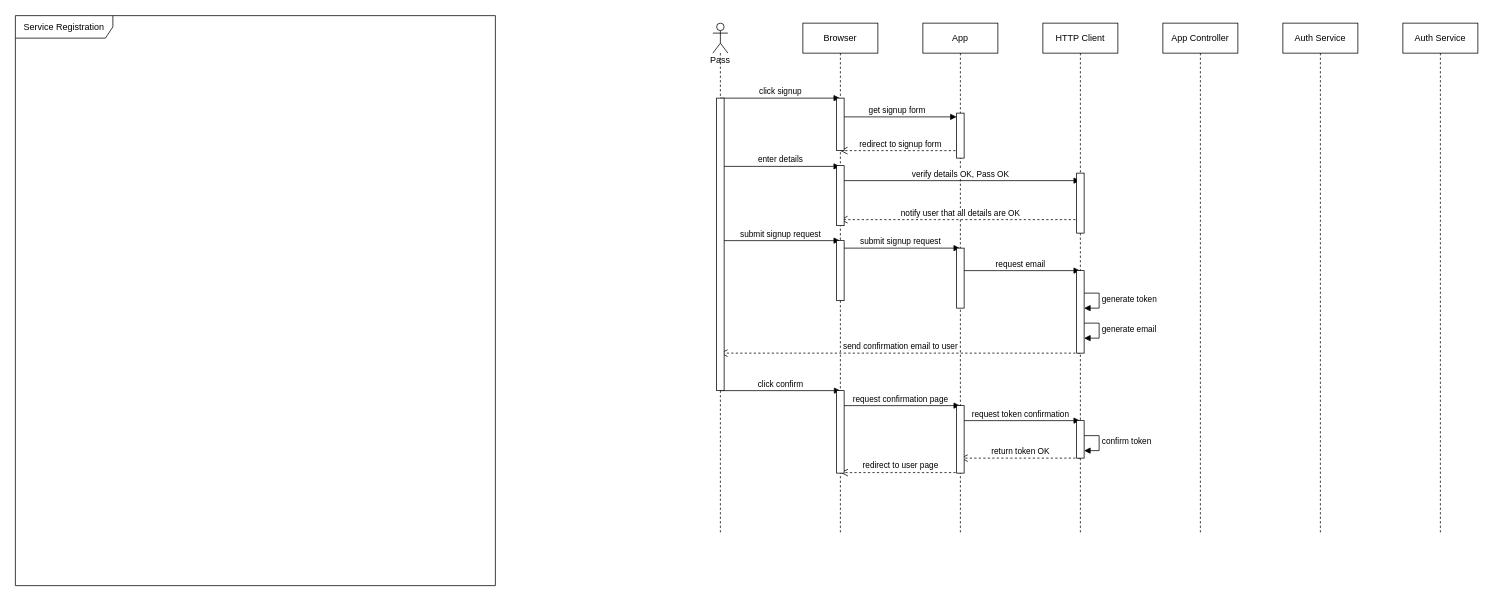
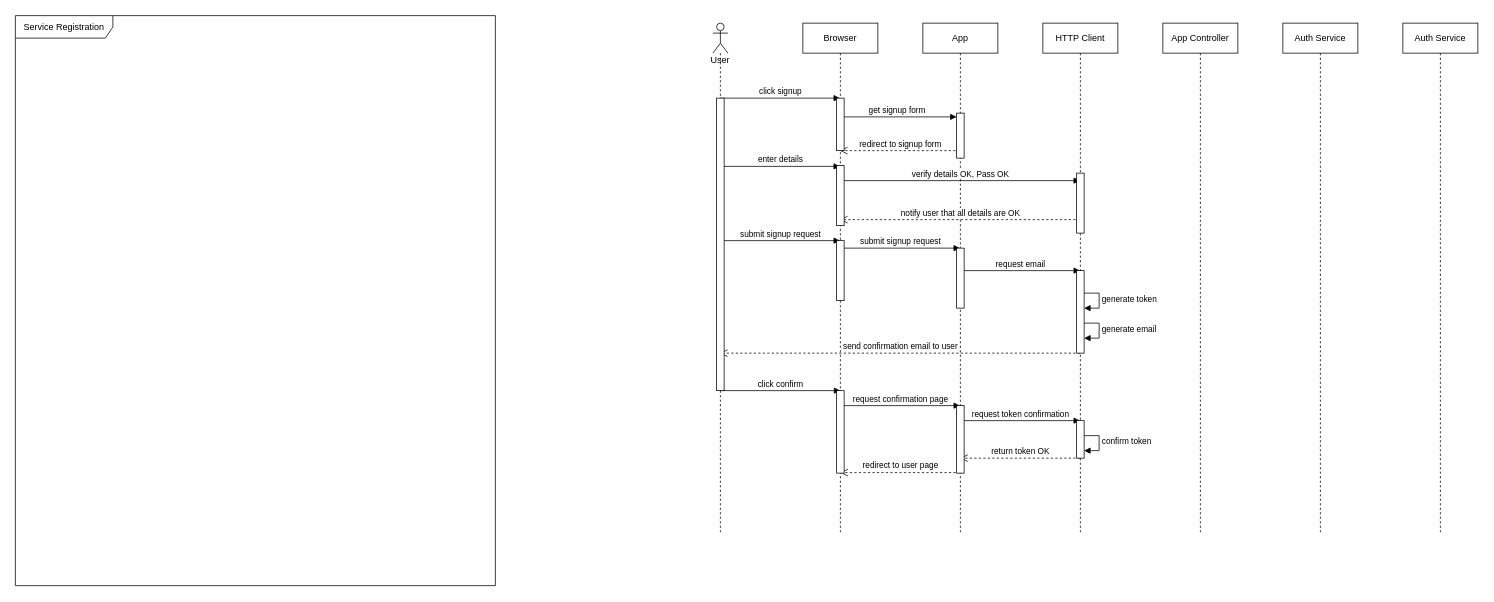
  <mxCell id="0" />
  <mxCell id="1" parent="0" />
- <mxCell id="2" value="Pass" style="shape=umlLifeline;participant=umlActor;perimeter=lifelinePerimeter;whiteSpace=wrap;html=1;container=1;collapsible=0;recursiveResize=0;verticalAlign=top;spacingTop=36;outlineConnect=0;" parent="1" vertex="1"><mxGeometry x="950" y="30" width="20" height="680" as="geometry" /></mxCell>
+ <mxCell id="2" value="User" style="shape=umlLifeline;participant=umlActor;perimeter=lifelinePerimeter;whiteSpace=wrap;html=1;container=1;collapsible=0;recursiveResize=0;verticalAlign=top;spacingTop=36;outlineConnect=0;" parent="1" vertex="1"><mxGeometry x="950" y="30" width="20" height="680" as="geometry" /></mxCell>
  <mxCell id="3" value="Browser" style="shape=umlLifeline;perimeter=lifelinePerimeter;whiteSpace=wrap;html=1;container=1;collapsible=0;recursiveResize=0;outlineConnect=0;" parent="1" vertex="1"><mxGeometry x="1070" y="30" width="100" height="680" as="geometry" /></mxCell>
  <mxCell id="4" value="App" style="shape=umlLifeline;perimeter=lifelinePerimeter;whiteSpace=wrap;html=1;container=1;collapsible=0;recursiveResize=0;outlineConnect=0;" parent="1" vertex="1"><mxGeometry x="1230" y="30" width="100" height="680" as="geometry" /></mxCell>
  <mxCell id="5" value="HTTP Client" style="shape=umlLifeline;perimeter=lifelinePerimeter;whiteSpace=wrap;html=1;container=1;collapsible=0;recursiveResize=0;outlineConnect=0;" parent="1" vertex="1"><mxGeometry x="1390" y="30" width="100" height="680" as="geometry" /></mxCell>
  <mxCell id="6" value="click signup" style="html=1;verticalAlign=bottom;endArrow=block;" parent="1" source="2" edge="1"><mxGeometry width="80" relative="1" as="geometry"><mxPoint x="969.929" y="130" as="sourcePoint" /><mxPoint x="1119.5" y="130" as="targetPoint" /></mxGeometry></mxCell>
  <mxCell id="7" value="get signup form&amp;nbsp;" style="html=1;verticalAlign=bottom;endArrow=block;" parent="1" edge="1"><mxGeometry width="80" relative="1" as="geometry"><mxPoint x="1120.167" y="155" as="sourcePoint" /><mxPoint x="1275" y="155" as="targetPoint" /></mxGeometry></mxCell>
  <mxCell id="8" value="redirect to signup form" style="html=1;verticalAlign=bottom;endArrow=open;dashed=1;endSize=8;" parent="1" target="3" edge="1"><mxGeometry relative="1" as="geometry"><mxPoint x="1279.5" y="200" as="sourcePoint" /><mxPoint x="1120.167" y="200" as="targetPoint" /></mxGeometry></mxCell>
  <mxCell id="9" value="enter details" style="html=1;verticalAlign=bottom;endArrow=block;" parent="1" source="2" edge="1"><mxGeometry width="80" relative="1" as="geometry"><mxPoint x="969.5" y="221" as="sourcePoint" /><mxPoint x="1119.5" y="221" as="targetPoint" /></mxGeometry></mxCell>
  <mxCell id="10" value="verify details OK, Pass OK" style="html=1;verticalAlign=bottom;endArrow=block;" parent="1" edge="1"><mxGeometry width="80" relative="1" as="geometry"><mxPoint x="1119.5" y="240" as="sourcePoint" /><mxPoint x="1439.5" y="240" as="targetPoint" /></mxGeometry></mxCell>
  <mxCell id="11" value="notify user that all details are OK" style="html=1;verticalAlign=bottom;endArrow=open;dashed=1;endSize=8;" parent="1" edge="1"><mxGeometry relative="1" as="geometry"><mxPoint x="1439.5" y="292" as="sourcePoint" /><mxPoint x="1119.5" y="292" as="targetPoint" /></mxGeometry></mxCell>
  <mxCell id="12" value="submit signup request" style="html=1;verticalAlign=bottom;endArrow=block;" parent="1" source="2" edge="1"><mxGeometry width="80" relative="1" as="geometry"><mxPoint x="969.5" y="320" as="sourcePoint" /><mxPoint x="1119.5" y="320" as="targetPoint" /></mxGeometry></mxCell>
  <mxCell id="13" value="submit signup request" style="html=1;verticalAlign=bottom;endArrow=block;" parent="1" source="3" target="4" edge="1"><mxGeometry width="80" relative="1" as="geometry"><mxPoint x="979.5" y="330" as="sourcePoint" /><mxPoint x="1129.5" y="330" as="targetPoint" /><Array as="points"><mxPoint x="1160" y="330" /></Array></mxGeometry></mxCell>
  <mxCell id="14" value="request email" style="html=1;verticalAlign=bottom;endArrow=block;" parent="1" source="4" target="5" edge="1"><mxGeometry width="80" relative="1" as="geometry"><mxPoint x="1300" y="360" as="sourcePoint" /><mxPoint x="1460" y="360" as="targetPoint" /><Array as="points"><mxPoint x="1340.5" y="360" /></Array></mxGeometry></mxCell>
  <mxCell id="15" value="generate email" style="edgeStyle=orthogonalEdgeStyle;html=1;align=left;spacingLeft=2;endArrow=block;rounded=0;entryX=1;entryY=0;" parent="1" edge="1"><mxGeometry relative="1" as="geometry"><mxPoint x="1440" y="430" as="sourcePoint" /><Array as="points"><mxPoint x="1465" y="430" /></Array><mxPoint x="1445" y="450" as="targetPoint" /></mxGeometry></mxCell>
  <mxCell id="16" value="generate token" style="edgeStyle=orthogonalEdgeStyle;html=1;align=left;spacingLeft=2;endArrow=block;rounded=0;entryX=1;entryY=0;" parent="1" edge="1"><mxGeometry relative="1" as="geometry"><mxPoint x="1440" y="390" as="sourcePoint" /><Array as="points"><mxPoint x="1465" y="390" /></Array><mxPoint x="1445" y="410" as="targetPoint" /></mxGeometry></mxCell>
  <mxCell id="17" value="send confirmation email to user" style="html=1;verticalAlign=bottom;endArrow=open;dashed=1;endSize=8;" parent="1" target="2" edge="1"><mxGeometry relative="1" as="geometry"><mxPoint x="1439.5" y="470" as="sourcePoint" /><mxPoint x="969.667" y="470" as="targetPoint" /></mxGeometry></mxCell>
  <mxCell id="18" value="click confirm" style="html=1;verticalAlign=bottom;endArrow=block;" parent="1" source="2" edge="1"><mxGeometry width="80" relative="1" as="geometry"><mxPoint x="970" y="520" as="sourcePoint" /><mxPoint x="1120" y="520" as="targetPoint" /></mxGeometry></mxCell>
  <mxCell id="19" value="request confirmation page" style="html=1;verticalAlign=bottom;endArrow=block;" parent="1" target="4" edge="1"><mxGeometry width="80" relative="1" as="geometry"><mxPoint x="1120" y="540" as="sourcePoint" /><mxPoint x="1270" y="540" as="targetPoint" /></mxGeometry></mxCell>
  <mxCell id="20" value="request token confirmation" style="html=1;verticalAlign=bottom;endArrow=block;" parent="1" edge="1"><mxGeometry width="80" relative="1" as="geometry"><mxPoint x="1280" y="560" as="sourcePoint" /><mxPoint x="1439.5" y="560" as="targetPoint" /></mxGeometry></mxCell>
  <mxCell id="21" value="confirm token" style="edgeStyle=orthogonalEdgeStyle;html=1;align=left;spacingLeft=2;endArrow=block;rounded=0;entryX=1;entryY=0;" parent="1" edge="1"><mxGeometry relative="1" as="geometry"><mxPoint x="1440" y="580.03" as="sourcePoint" /><Array as="points"><mxPoint x="1465" y="580.03" /></Array><mxPoint x="1445" y="600.03" as="targetPoint" /></mxGeometry></mxCell>
  <mxCell id="22" value="return token OK" style="html=1;verticalAlign=bottom;endArrow=open;dashed=1;endSize=8;" parent="1" edge="1"><mxGeometry relative="1" as="geometry"><mxPoint x="1439.5" y="610" as="sourcePoint" /><mxPoint x="1279.81" y="610" as="targetPoint" /></mxGeometry></mxCell>
  <mxCell id="23" value="redirect to user page" style="html=1;verticalAlign=bottom;endArrow=open;dashed=1;endSize=8;" parent="1" edge="1"><mxGeometry relative="1" as="geometry"><mxPoint x="1279.69" y="629.31" as="sourcePoint" /><mxPoint x="1120" y="629.31" as="targetPoint" /></mxGeometry></mxCell>
  <mxCell id="24" value="Service Registration" style="shape=umlFrame;whiteSpace=wrap;html=1;width=130;height=30;" parent="1" vertex="1"><mxGeometry x="20" y="20" width="640" height="760" as="geometry" /></mxCell>
  <mxCell id="25" value="" style="html=1;points=[];perimeter=orthogonalPerimeter;" parent="1" vertex="1"><mxGeometry x="955" y="130" width="10" height="390" as="geometry" /></mxCell>
  <mxCell id="26" value="" style="html=1;points=[];perimeter=orthogonalPerimeter;" parent="1" vertex="1"><mxGeometry x="1115" y="130" width="10" height="70" as="geometry" /></mxCell>
  <mxCell id="27" value="" style="html=1;points=[];perimeter=orthogonalPerimeter;" parent="1" vertex="1"><mxGeometry x="1115" y="220" width="10" height="80" as="geometry" /></mxCell>
  <mxCell id="28" value="" style="html=1;points=[];perimeter=orthogonalPerimeter;" parent="1" vertex="1"><mxGeometry x="1275" y="150" width="10" height="60" as="geometry" /></mxCell>
  <mxCell id="29" value="" style="html=1;points=[];perimeter=orthogonalPerimeter;" parent="1" vertex="1"><mxGeometry x="1435" y="230" width="10" height="80" as="geometry" /></mxCell>
  <mxCell id="30" value="" style="html=1;points=[];perimeter=orthogonalPerimeter;" parent="1" vertex="1"><mxGeometry x="1115" y="320" width="10" height="80" as="geometry" /></mxCell>
  <mxCell id="31" value="" style="html=1;points=[];perimeter=orthogonalPerimeter;" parent="1" vertex="1"><mxGeometry x="1275" y="330" width="10" height="80" as="geometry" /></mxCell>
  <mxCell id="32" value="" style="html=1;points=[];perimeter=orthogonalPerimeter;" parent="1" vertex="1"><mxGeometry x="1435" y="360" width="10" height="110" as="geometry" /></mxCell>
  <mxCell id="33" value="" style="html=1;points=[];perimeter=orthogonalPerimeter;" parent="1" vertex="1"><mxGeometry x="1115" y="520" width="10" height="110" as="geometry" /></mxCell>
  <mxCell id="34" value="" style="html=1;points=[];perimeter=orthogonalPerimeter;" parent="1" vertex="1"><mxGeometry x="1275" y="540" width="10" height="90" as="geometry" /></mxCell>
  <mxCell id="35" value="" style="html=1;points=[];perimeter=orthogonalPerimeter;" parent="1" vertex="1"><mxGeometry x="1435" y="560" width="10" height="50" as="geometry" /></mxCell>
  <mxCell id="36" value="App Controller" style="shape=umlLifeline;perimeter=lifelinePerimeter;whiteSpace=wrap;html=1;container=1;collapsible=0;recursiveResize=0;outlineConnect=0;" vertex="1" parent="1"><mxGeometry x="1550" y="30" width="100" height="680" as="geometry" /></mxCell>
  <mxCell id="37" value="Auth Service" style="shape=umlLifeline;perimeter=lifelinePerimeter;whiteSpace=wrap;html=1;container=1;collapsible=0;recursiveResize=0;outlineConnect=0;" vertex="1" parent="1"><mxGeometry x="1710" y="30" width="100" height="680" as="geometry" /></mxCell>
  <mxCell id="38" value="Auth Service" style="shape=umlLifeline;perimeter=lifelinePerimeter;whiteSpace=wrap;html=1;container=1;collapsible=0;recursiveResize=0;outlineConnect=0;" vertex="1" parent="1"><mxGeometry x="1870" y="30" width="100" height="680" as="geometry" /></mxCell>
